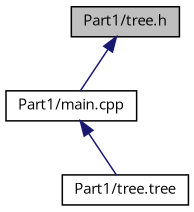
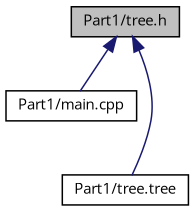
  digraph {
    fontname="Open Sans"
    node [color=black fillcolor=white fontname="Open Sans" fontsize=10 shape=record style=filled]
    edge [color=midnightblue dir=back fontname="Open Sans" fontsize=10 labelfontname=Helvetica labelfontsize=10 style=solid]
    n1 [fillcolor=grey75 fontcolor=black height=0.2 label="Part1/tree.h" width=0.4]
    n2 [height=0.2 label="Part1/main.cpp" width=0.4]
    n3 [height=0.2 label="Part1/tree.tree" width=0.4]
    n1 -> n2
-   n2 -> n3
+   n1 -> n3
  }
